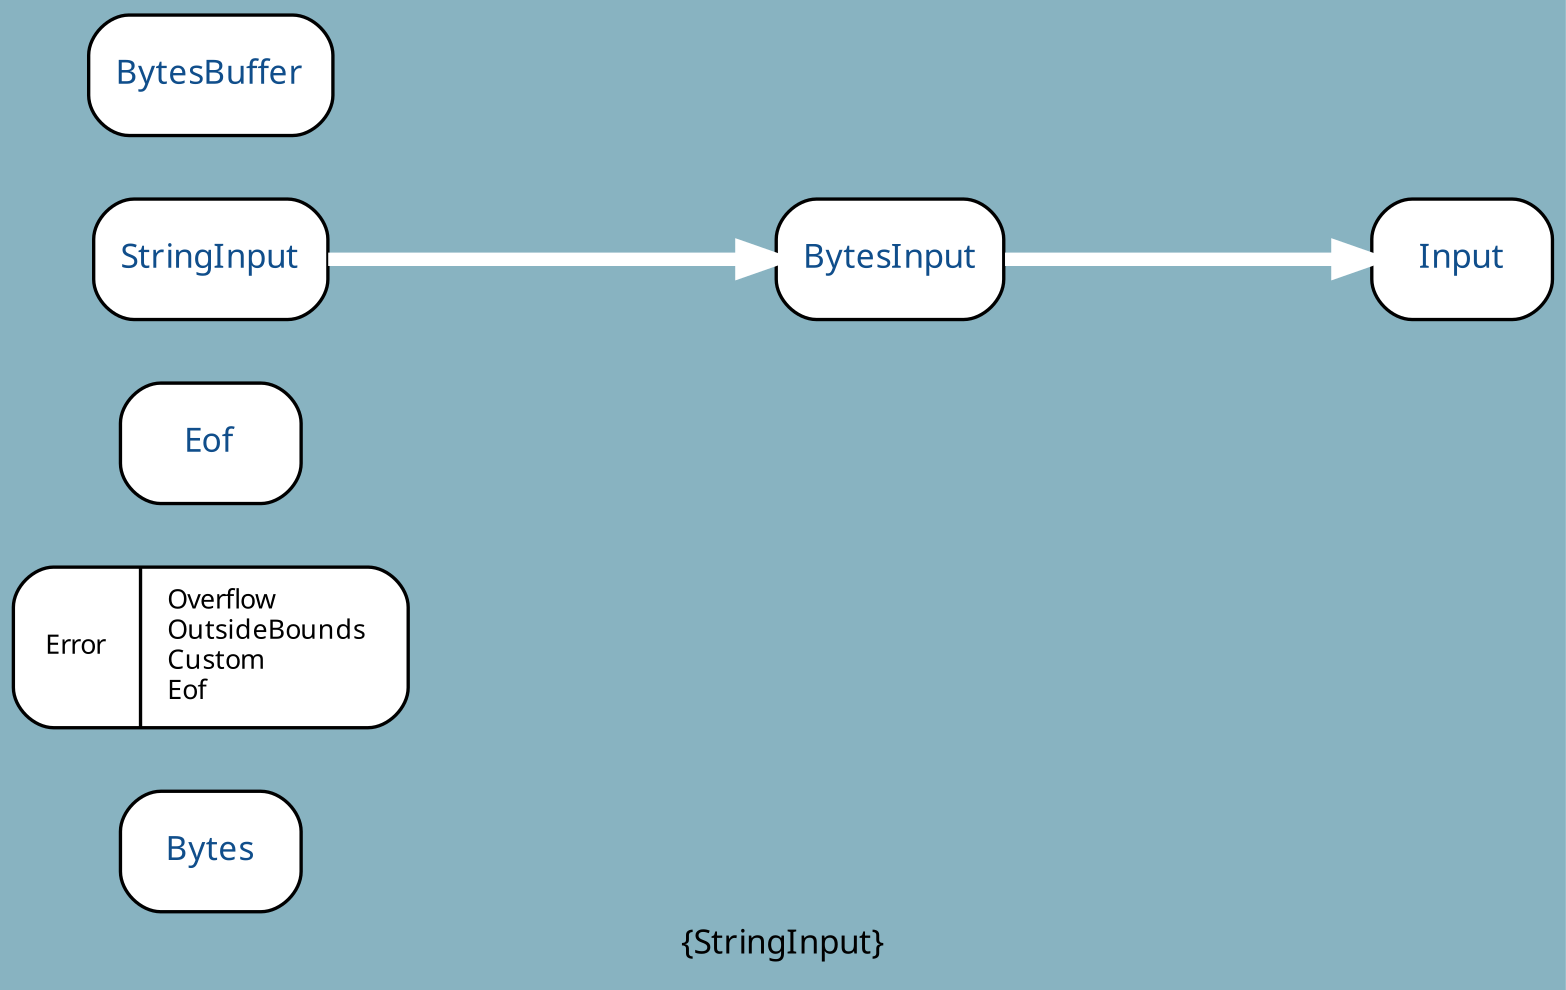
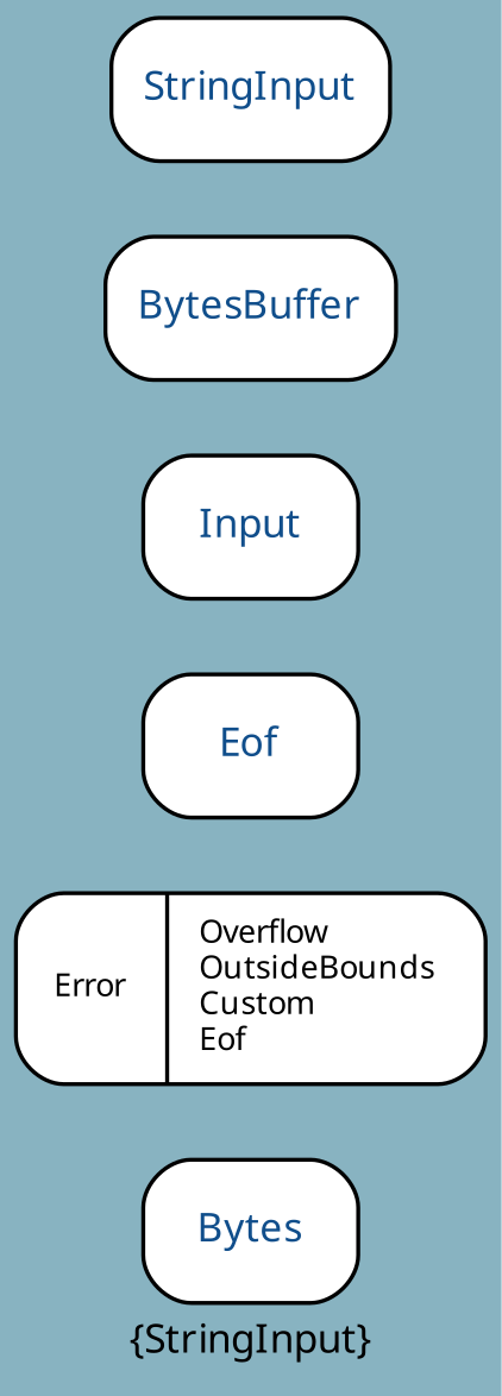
  digraph {
    bgcolor="#88B3C1"
    fontcolor=black
    fontname=Sans
    fontsize=10
    label="{StringInput}"
    rankdir=LR
    node [color=black fillcolor=white fontcolor="#104E8B" fontname=Sans fontsize=10 portPos=e shape=record style="rounded,filled"]
    edge [arrowhead=normal arrowsize=1.0 color=white fontcolor=black fontname=Sans fontsize=8 minlen=3 style="setlinewidth(4)"]
    n1 [height=0.50 label="{Bytes}" width=0.75]
    n2 [fontcolor=black fontsize=8 height=0.67 label="{Error|Overflow\lOutsideBounds\lCustom\lEof\l}" width=1.64 portPos=""]
    n3 [height=0.50 label="{Eof}" width=0.75]
    n4 [height=0.50 label="{Input}" width=0.75]
-   n5 [height=0.50 label="{BytesInput}" width=0.92]
    n6 [height=0.50 label="{BytesBuffer}" width=1.00]
    n7 [height=0.50 label="{StringInput}" width=0.94]
-   n5 -> n4
-   n7 -> n5
  }
